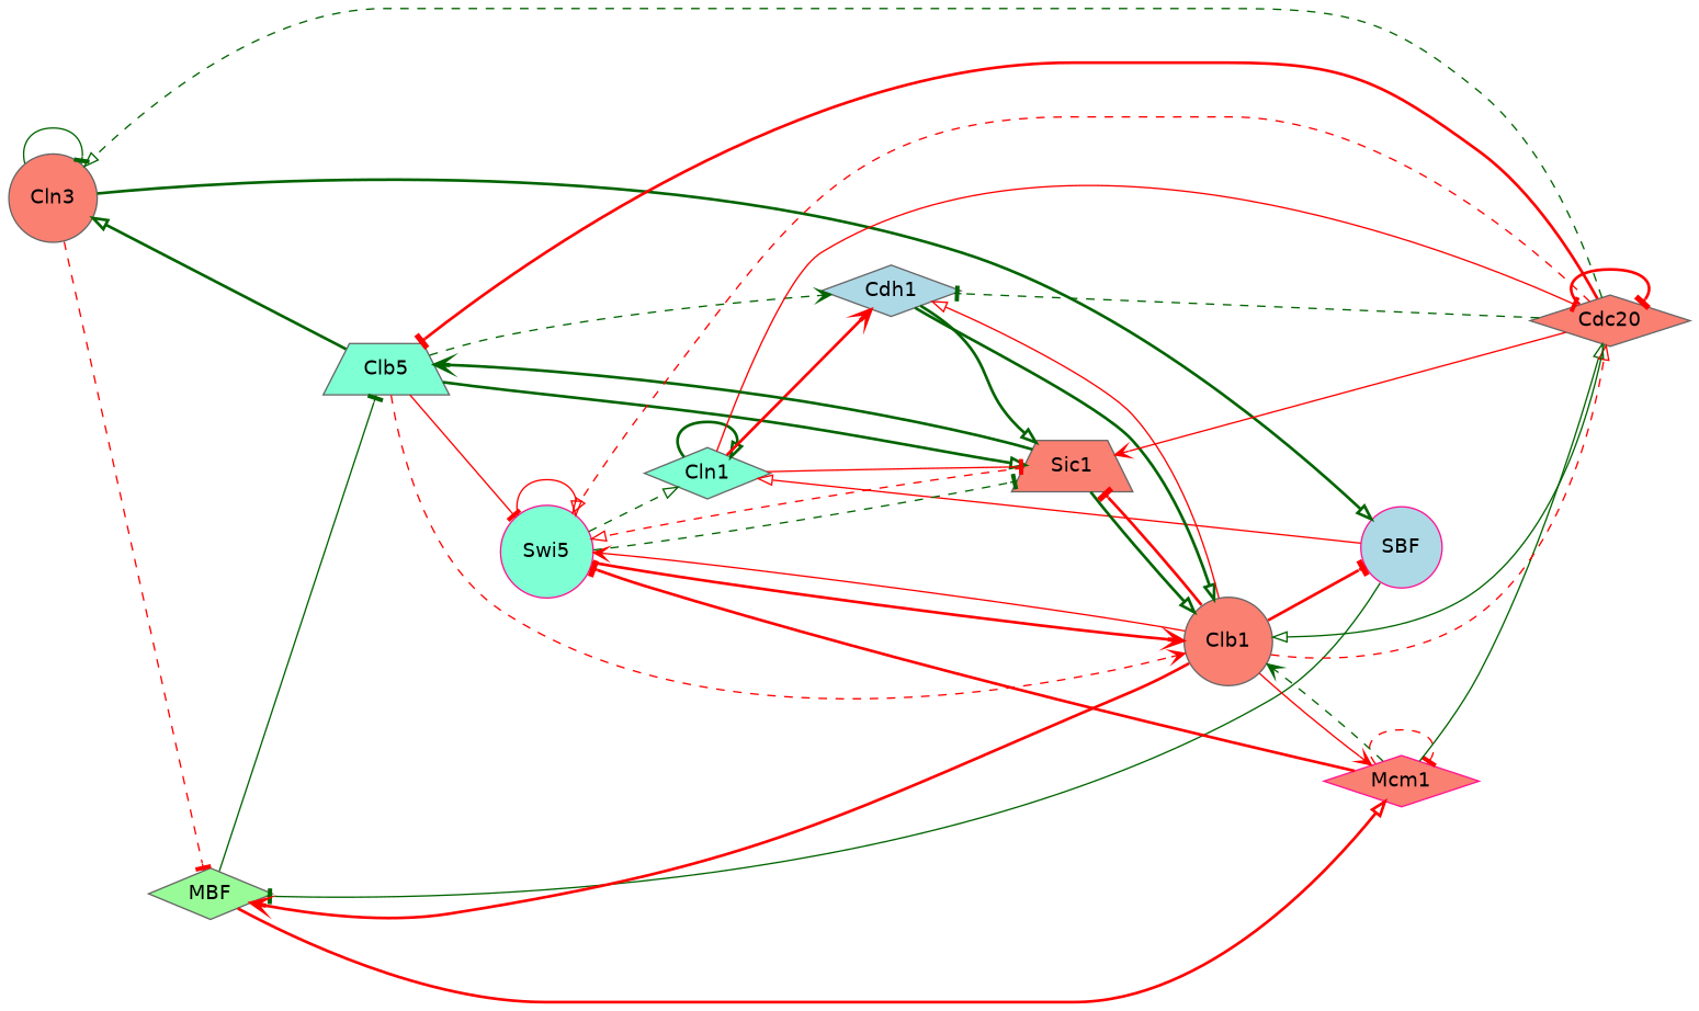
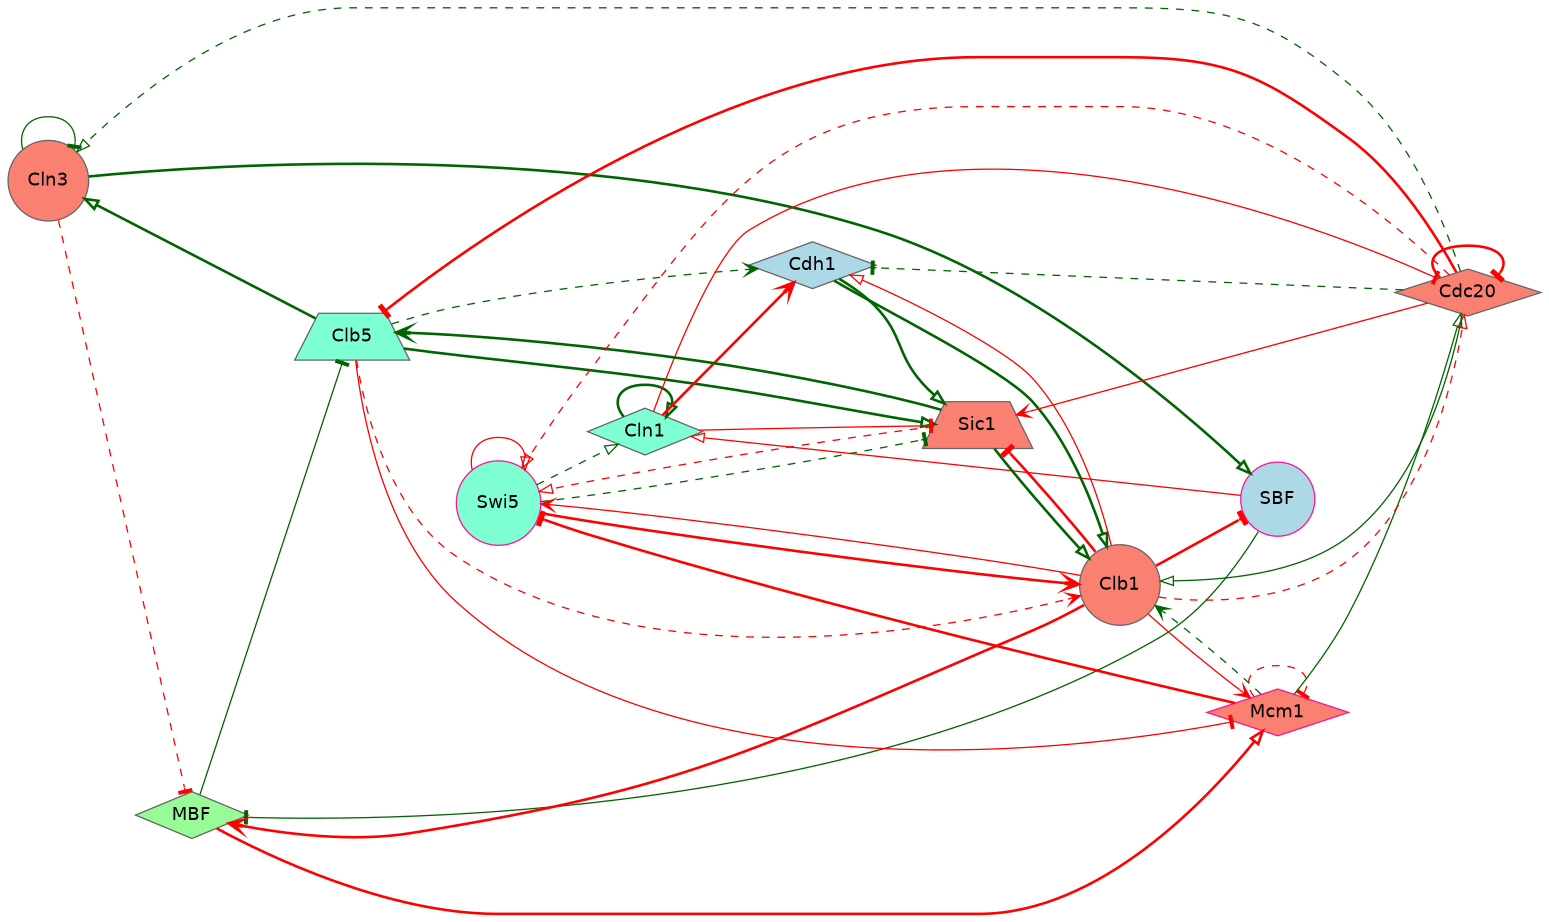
  digraph {
    fontname="DejaVu Sans"
    rankdir=LR
    node [color=gray40 fillcolor=salmon fontname="DejaVu Sans" shape=diamond style=filled]
    edge [arrowhead=onormal color=red fontname="DejaVu Sans" style=bold]
    n1 [label=Cln3 shape=circle]
    n2 [fillcolor=palegreen label=MBF]
    n3 [color=deeppink fillcolor=lightblue label=SBF shape=circle]
    n4 [fillcolor=aquamarine label=Clb5 shape=trapezium]
    n5 [color=deeppink label=Mcm1]
    n6 [fillcolor=aquamarine label=Cln1]
    n7 [fillcolor=lightblue label=Cdh1]
    n8 [label=Sic1 shape=trapezium]
    n9 [label=Clb1 shape=circle]
    n10 [label=Cdc20]
    n11 [color=deeppink fillcolor=aquamarine label=Swi5 shape=circle]
    n1 -> n1 [arrowhead=tee color=darkgreen style=solid]
    n1 -> n2 [arrowhead=tee style=dashed]
    n1 -> n3 [color=darkgreen]
    n2 -> n4 [arrowhead=tee color=darkgreen style=solid]
    n2 -> n5
    n3 -> n2 [arrowhead=tee color=darkgreen style=solid]
    n3 -> n6 [style=solid]
    n4 -> n1 [color=darkgreen]
-   n4 -> n11 [arrowhead=tee style=solid]
+   n4 -> n5 [arrowhead=tee style=solid]
    n4 -> n7 [arrowhead=vee color=darkgreen style=dashed]
    n4 -> n8 [color=darkgreen]
    n4 -> n9 [arrowhead=vee style=dashed]
    n5 -> n5 [arrowhead=tee style=dashed]
    n5 -> n9 [arrowhead=vee color=darkgreen style=dashed]
    n5 -> n10 [color=darkgreen style=solid]
    n5 -> n11 [arrowhead=tee]
    n6 -> n6 [color=darkgreen]
    n6 -> n7 [arrowhead=vee]
    n6 -> n8 [arrowhead=tee style=solid]
    n6 -> n10 [arrowhead=tee style=solid]
    n7 -> n8 [color=darkgreen]
    n7 -> n9 [color=darkgreen]
    n8 -> n4 [arrowhead=vee color=darkgreen]
    n8 -> n9 [color=darkgreen]
    n8 -> n11 [style=dashed]
    n9 -> n2 [arrowhead=vee]
    n9 -> n3 [arrowhead=tee]
    n9 -> n5 [arrowhead=vee style=solid]
    n9 -> n7 [style=solid]
    n9 -> n8 [arrowhead=tee]
    n9 -> n10 [style=dashed]
    n9 -> n11 [arrowhead=vee style=solid]
    n10 -> n1 [color=darkgreen style=dashed]
    n10 -> n4 [arrowhead=tee]
    n10 -> n7 [arrowhead=tee color=darkgreen style=dashed]
    n10 -> n8 [arrowhead=vee style=solid]
    n10 -> n9 [color=darkgreen style=solid]
    n10 -> n10 [arrowhead=tee]
    n10 -> n11 [style=dashed]
    n11 -> n6 [color=darkgreen style=dashed]
    n11 -> n8 [arrowhead=tee color=darkgreen style=dashed]
    n11 -> n9 [arrowhead=vee]
    n11 -> n11 [style=solid]
  }
